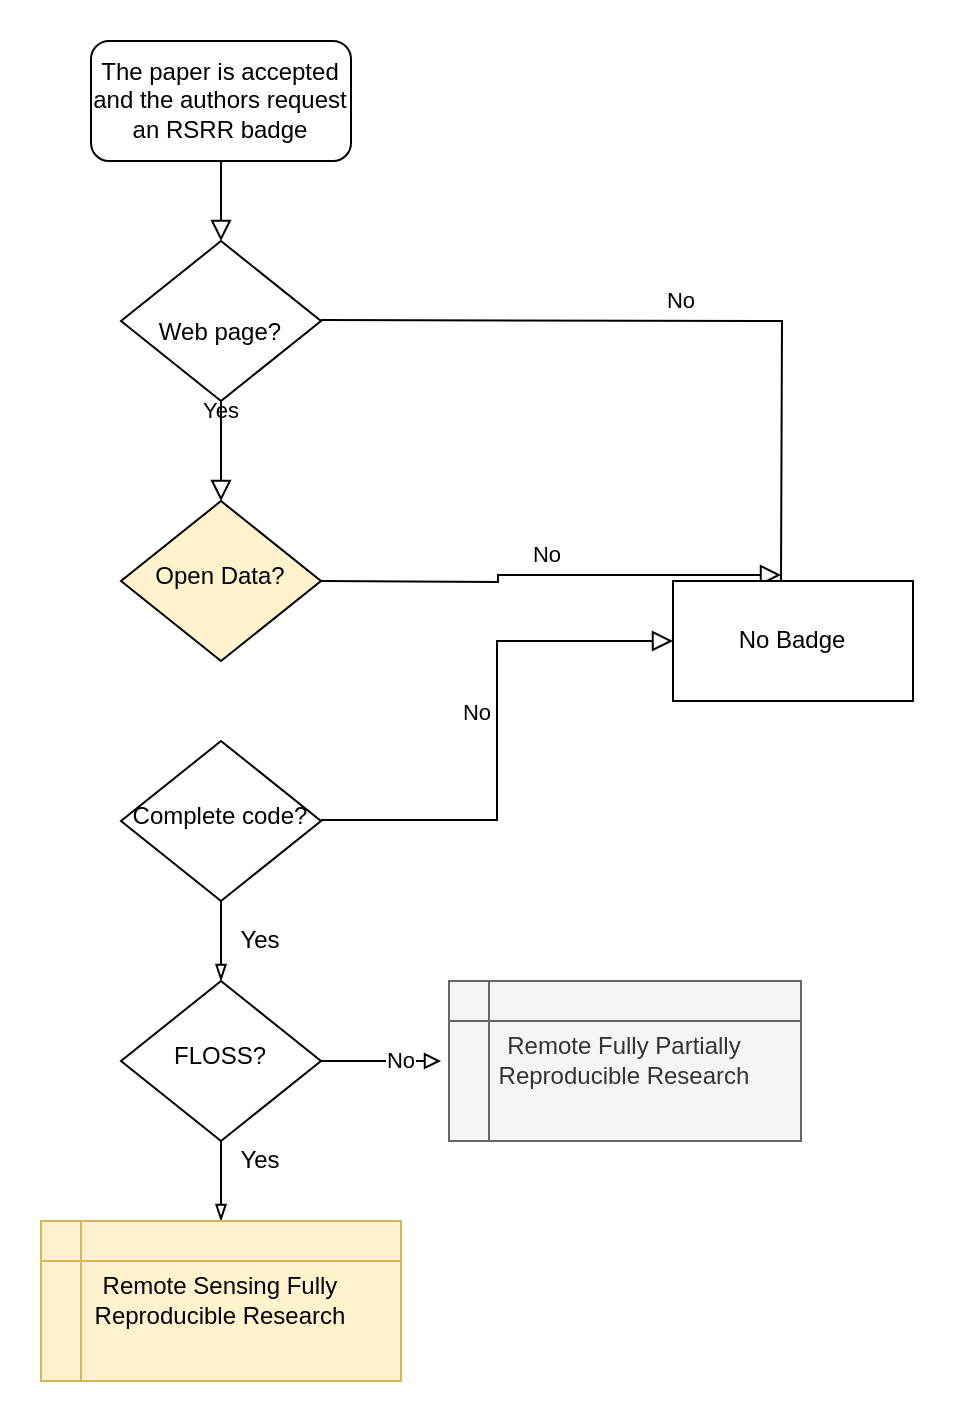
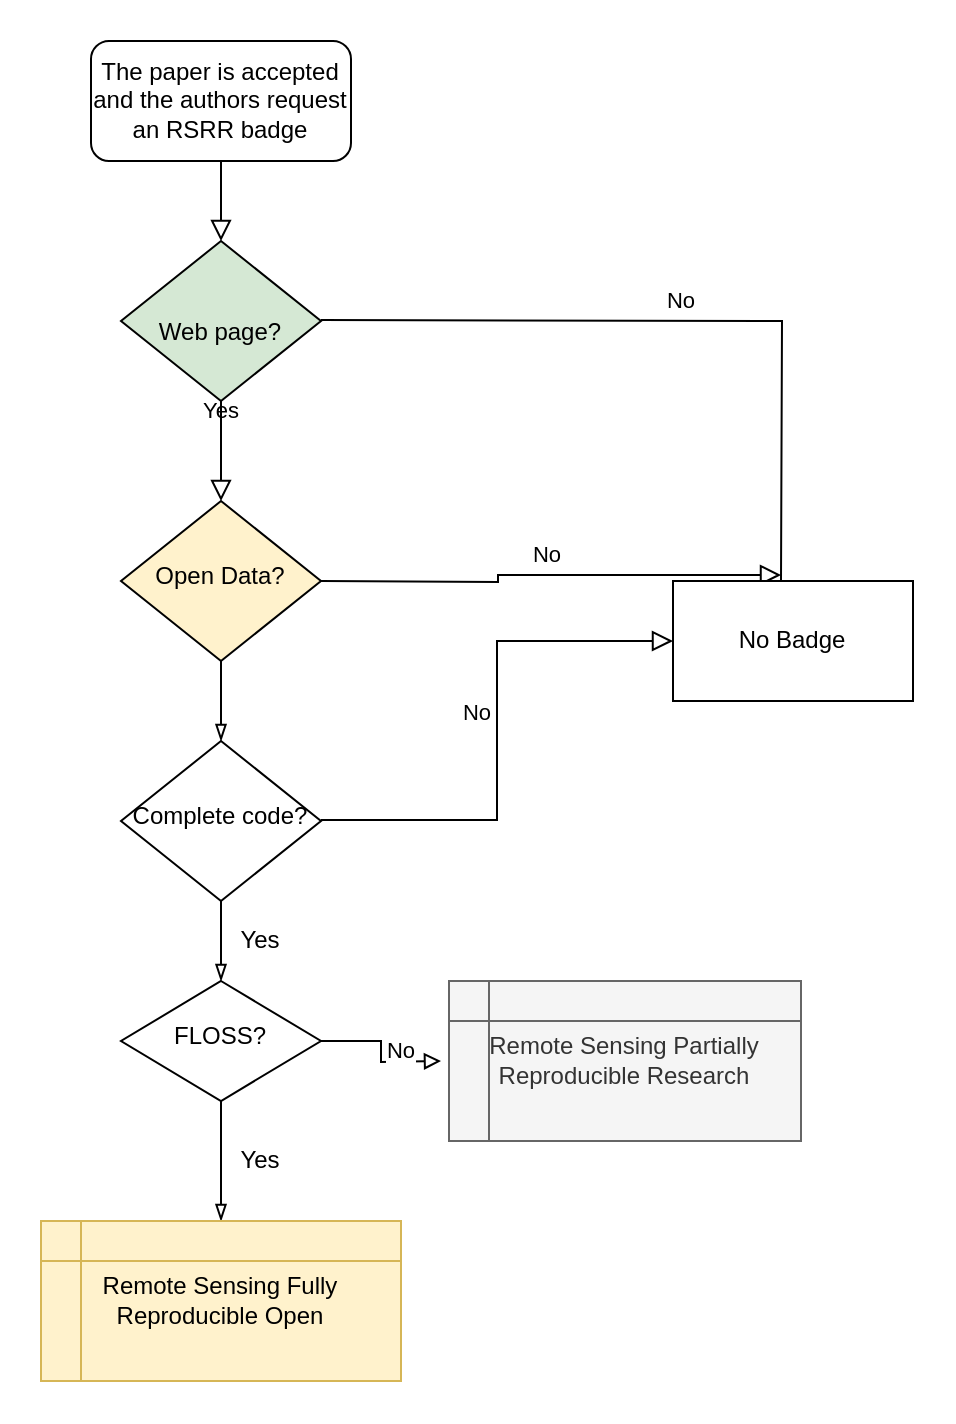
  <mxCell id="0" />
  <mxCell id="1" parent="0" />
  <mxCell id="2" value="" style="rounded=0;html=1;jettySize=auto;orthogonalLoop=1;fontSize=11;endArrow=block;endFill=0;endSize=8;strokeWidth=1;shadow=0;labelBackgroundColor=none;edgeStyle=orthogonalEdgeStyle;" parent="1" source="3" edge="1"><mxGeometry relative="1" as="geometry"><mxPoint x="110" y="120" as="targetPoint" /></mxGeometry></mxCell>
  <mxCell id="3" value="The paper is accepted and the authors request an RSRR badge" style="rounded=1;whiteSpace=wrap;html=1;fontSize=12;glass=0;strokeWidth=1;shadow=0;" parent="1" vertex="1"><mxGeometry x="45" y="20" width="130" height="60" as="geometry" /></mxCell>
  <mxCell id="4" value="Yes" style="rounded=0;html=1;jettySize=auto;orthogonalLoop=1;fontSize=11;endArrow=block;endFill=0;endSize=8;strokeWidth=1;shadow=0;labelBackgroundColor=none;edgeStyle=orthogonalEdgeStyle;exitX=0.5;exitY=1;exitDx=0;exitDy=0;" parent="1" source="14" edge="1"><mxGeometry y="20" relative="1" as="geometry"><mxPoint as="offset" /><mxPoint x="110" y="220" as="sourcePoint" /><mxPoint x="110" y="250" as="targetPoint" /></mxGeometry></mxCell>
  <mxCell id="5" value="No" style="edgeStyle=orthogonalEdgeStyle;rounded=0;html=1;jettySize=auto;orthogonalLoop=1;fontSize=11;endArrow=none;endFill=0;endSize=8;strokeWidth=1;shadow=0;labelBackgroundColor=none;" parent="1" edge="1"><mxGeometry y="10" relative="1" as="geometry"><mxPoint as="offset" /><mxPoint x="160" y="159.5" as="sourcePoint" /><mxPoint x="390" y="290" as="targetPoint" /></mxGeometry></mxCell>
  <mxCell id="6" value="No" style="edgeStyle=orthogonalEdgeStyle;rounded=0;html=1;jettySize=auto;orthogonalLoop=1;fontSize=11;endArrow=block;endFill=0;endSize=8;strokeWidth=1;shadow=0;labelBackgroundColor=none;entryX=0.45;entryY=-0.05;entryDx=0;entryDy=0;entryPerimeter=0;" parent="1" target="18" edge="1"><mxGeometry y="10" relative="1" as="geometry"><mxPoint as="offset" /><mxPoint x="160" y="290" as="sourcePoint" /><mxPoint x="210" y="290" as="targetPoint" /></mxGeometry></mxCell>
+ <mxCell id="7" style="edgeStyle=orthogonalEdgeStyle;rounded=0;orthogonalLoop=1;jettySize=auto;html=1;exitX=0.5;exitY=1;exitDx=0;exitDy=0;entryX=0.5;entryY=0;entryDx=0;entryDy=0;endArrow=blockThin;endFill=0;" edge="1" parent="1" source="8" target="10"><mxGeometry relative="1" as="geometry" /></mxCell>
  <mxCell id="8" value="Open Data?" style="rhombus;whiteSpace=wrap;html=1;shadow=0;fontFamily=Helvetica;fontSize=12;align=center;strokeWidth=1;spacing=6;spacingTop=-4;fillColor=#fff2cc;" vertex="1" parent="1"><mxGeometry x="60" y="250" width="100" height="80" as="geometry" /></mxCell>
  <mxCell id="9" style="edgeStyle=orthogonalEdgeStyle;rounded=0;orthogonalLoop=1;jettySize=auto;html=1;entryX=0.5;entryY=0;entryDx=0;entryDy=0;endArrow=blockThin;endFill=0;" edge="1" parent="1" source="10" target="13"><mxGeometry relative="1" as="geometry" /></mxCell>
  <mxCell id="10" value="Complete code?" style="rhombus;whiteSpace=wrap;html=1;shadow=0;fontFamily=Helvetica;fontSize=12;align=center;strokeWidth=1;spacing=6;spacingTop=-4;" vertex="1" parent="1"><mxGeometry x="60" y="370" width="100" height="80" as="geometry" /></mxCell>
  <mxCell id="11" value="" style="edgeStyle=orthogonalEdgeStyle;rounded=0;orthogonalLoop=1;jettySize=auto;html=1;endArrow=blockThin;endFill=0;" edge="1" parent="1" source="13"><mxGeometry relative="1" as="geometry"><mxPoint x="110" y="610" as="targetPoint" /></mxGeometry></mxCell>
  <mxCell id="12" value="No" style="edgeStyle=orthogonalEdgeStyle;rounded=0;orthogonalLoop=1;jettySize=auto;html=1;endArrow=block;endFill=0;" edge="1" parent="1" source="13"><mxGeometry y="10" relative="1" as="geometry"><mxPoint x="220" y="530" as="targetPoint" /><mxPoint as="offset" /></mxGeometry></mxCell>
- <mxCell id="13" value="FLOSS?" style="rhombus;whiteSpace=wrap;html=1;shadow=0;fontFamily=Helvetica;fontSize=12;align=center;strokeWidth=1;spacing=6;spacingTop=-4;" vertex="1" parent="1"><mxGeometry x="60" y="490" width="100" height="80" as="geometry" /></mxCell>
- <mxCell id="14" value="&lt;br&gt;Web page?" style="rhombus;whiteSpace=wrap;html=1;shadow=0;fontFamily=Helvetica;fontSize=12;align=center;strokeWidth=1;spacing=6;spacingTop=-4;" vertex="1" parent="1"><mxGeometry x="60" y="120" width="100" height="80" as="geometry" /></mxCell>
+ <mxCell id="13" value="FLOSS?" style="rhombus;whiteSpace=wrap;html=1;shadow=0;fontFamily=Helvetica;fontSize=12;align=center;strokeWidth=1;spacing=6;spacingTop=-4;" vertex="1" parent="1"><mxGeometry x="60" y="490" width="100" height="60" as="geometry" /></mxCell>
+ <mxCell id="14" value="&lt;br&gt;Web page?" style="rhombus;whiteSpace=wrap;html=1;shadow=0;fontFamily=Helvetica;fontSize=12;align=center;strokeWidth=1;spacing=6;spacingTop=-4;fillColor=#d5e8d4;" vertex="1" parent="1"><mxGeometry x="60" y="120" width="100" height="80" as="geometry" /></mxCell>
  <mxCell id="15" value="No" style="edgeStyle=orthogonalEdgeStyle;rounded=0;html=1;jettySize=auto;orthogonalLoop=1;fontSize=11;endArrow=block;endFill=0;endSize=8;strokeWidth=1;shadow=0;labelBackgroundColor=none;entryX=0;entryY=0.5;entryDx=0;entryDy=0;verticalAlign=bottom;" edge="1" parent="1" target="18"><mxGeometry y="10" relative="1" as="geometry"><mxPoint as="offset" /><mxPoint x="160" y="409.5" as="sourcePoint" /><mxPoint x="210" y="409.5" as="targetPoint" /><Array as="points"><mxPoint x="248" y="410" /></Array></mxGeometry></mxCell>
  <mxCell id="16" value="Yes" style="text;html=1;strokeColor=none;fillColor=none;align=center;verticalAlign=middle;whiteSpace=wrap;rounded=0;" vertex="1" parent="1"><mxGeometry x="110" y="460" width="40" height="20" as="geometry" /></mxCell>
  <mxCell id="17" value="Yes" style="text;html=1;strokeColor=none;fillColor=none;align=center;verticalAlign=middle;whiteSpace=wrap;rounded=0;" vertex="1" parent="1"><mxGeometry x="110" y="570" width="40" height="20" as="geometry" /></mxCell>
  <mxCell id="18" value="No Badge&lt;br&gt;" style="rounded=0;whiteSpace=wrap;html=1;" vertex="1" parent="1"><mxGeometry x="336" y="290" width="120" height="60" as="geometry" /></mxCell>
- <mxCell id="19" value="Remote Fully Partially Reproducible Research" style="shape=internalStorage;whiteSpace=wrap;html=1;backgroundOutline=1;fillColor=#f5f5f5;strokeColor=#666666;fontColor=#333333;" vertex="1" parent="1"><mxGeometry x="224" y="490" width="176" height="80" as="geometry" /></mxCell>
- <mxCell id="20" value="Remote Sensing Fully Reproducible Research" style="shape=internalStorage;whiteSpace=wrap;html=1;backgroundOutline=1;fillColor=#fff2cc;strokeColor=#d6b656;" vertex="1" parent="1"><mxGeometry x="20" y="610" width="180" height="80" as="geometry" /></mxCell>
+ <mxCell id="19" value="Remote Sensing Partially Reproducible Research" style="shape=internalStorage;whiteSpace=wrap;html=1;backgroundOutline=1;fillColor=#f5f5f5;strokeColor=#666666;fontColor=#333333;" vertex="1" parent="1"><mxGeometry x="224" y="490" width="176" height="80" as="geometry" /></mxCell>
+ <mxCell id="20" value="Remote Sensing Fully Reproducible Open" style="shape=internalStorage;whiteSpace=wrap;html=1;backgroundOutline=1;fillColor=#fff2cc;strokeColor=#d6b656;" vertex="1" parent="1"><mxGeometry x="20" y="610" width="180" height="80" as="geometry" /></mxCell>
